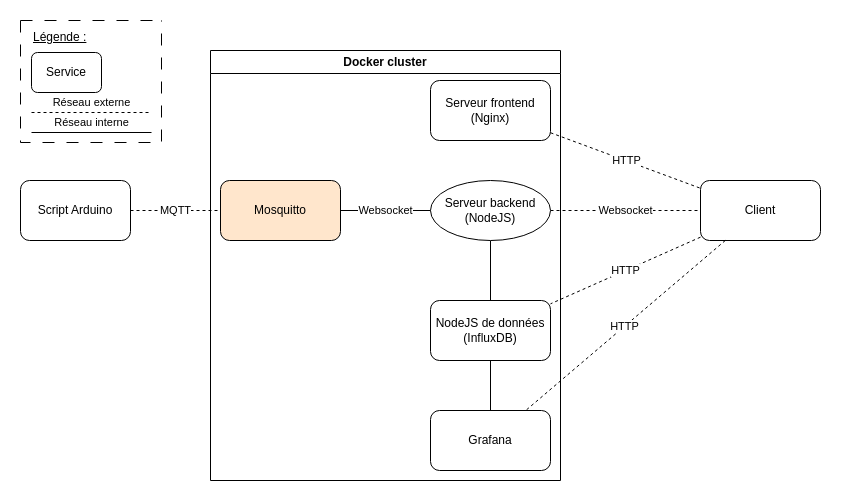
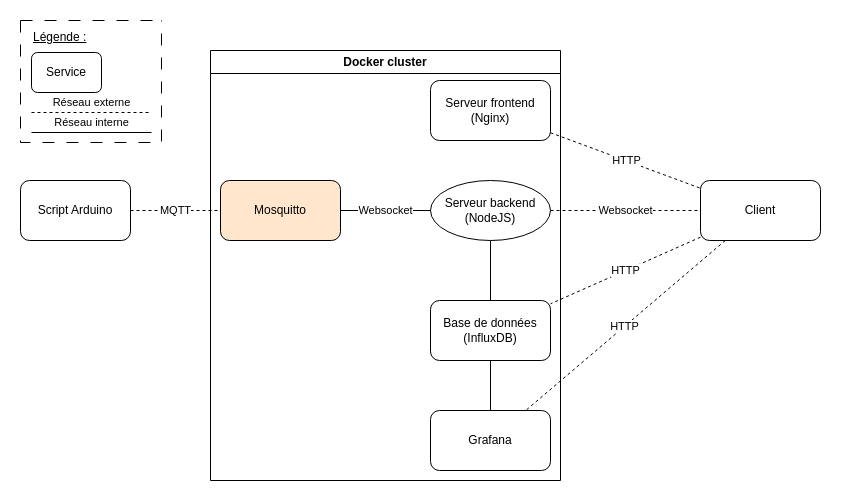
  <mxCell id="0" />
  <mxCell id="1" parent="0" />
  <mxCell id="2" value="MQTT" style="edgeStyle=none;html=1;dashed=1;endArrow=none;endFill=0;" parent="1" source="3" target="15" edge="1"><mxGeometry x="0.005" relative="1" as="geometry"><mxPoint as="offset" /></mxGeometry></mxCell>
  <mxCell id="3" value="Script Arduino" style="rounded=1;whiteSpace=wrap;html=1;" parent="1" vertex="1"><mxGeometry y="180" width="110" height="60" as="geometry" x="20" /></mxCell>
  <mxCell id="4" value="Client" style="rounded=1;whiteSpace=wrap;html=1;" parent="1" vertex="1"><mxGeometry x="700" y="180" width="120" height="60" as="geometry" /></mxCell>
  <mxCell id="5" value="HTTP" style="edgeStyle=none;html=1;dashed=1;endArrow=none;endFill=0;" parent="1" source="13" target="4" edge="1"><mxGeometry x="0.011" relative="1" as="geometry"><mxPoint x="840" y="300" as="sourcePoint" /><mxPoint x="940" y="300" as="targetPoint" /><mxPoint as="offset" /></mxGeometry></mxCell>
  <mxCell id="6" value="&lt;span style=&quot;color: rgb(0, 0, 0);&quot;&gt;Websocket&lt;/span&gt;" style="edgeStyle=none;html=1;dashed=1;endArrow=none;endFill=0;" parent="1" source="12" target="4" edge="1"><mxGeometry relative="1" as="geometry"><mxPoint x="560" y="142" as="sourcePoint" /><mxPoint x="880" y="208" as="targetPoint" /><mxPoint as="offset" /></mxGeometry></mxCell>
  <mxCell id="7" value="&lt;span style=&quot;color: rgb(0, 0, 0);&quot;&gt;HTTP&lt;/span&gt;" style="edgeStyle=none;html=1;dashed=1;endArrow=none;endFill=0;" parent="1" source="4" target="16" edge="1"><mxGeometry x="0.008" relative="1" as="geometry"><mxPoint x="560" y="220" as="sourcePoint" /><mxPoint x="880" y="220" as="targetPoint" /><mxPoint as="offset" /></mxGeometry></mxCell>
  <mxCell id="8" value="HTTP" style="edgeStyle=none;html=1;dashed=1;endArrow=none;endFill=0;" parent="1" source="4" target="10" edge="1"><mxGeometry x="0.005" relative="1" as="geometry"><mxPoint x="889" y="250" as="sourcePoint" /><mxPoint x="551" y="450" as="targetPoint" /><mxPoint as="offset" /></mxGeometry></mxCell>
  <mxCell id="9" value="Docker cluster" style="swimlane;whiteSpace=wrap;html=1;" parent="1" vertex="1"><mxGeometry x="210" y="50" width="350" height="430" as="geometry"><mxRectangle x="190" width="120" height="30" as="alternateBounds" /></mxGeometry></mxCell>
- <mxCell id="10" value="NodeJS de données (InfluxDB)" style="rounded=1;whiteSpace=wrap;html=1;" parent="9" vertex="1"><mxGeometry x="220" y="250" width="120" height="60" as="geometry" /></mxCell>
+ <mxCell id="10" value="Base de données (InfluxDB)" style="rounded=1;whiteSpace=wrap;html=1;" parent="9" vertex="1"><mxGeometry x="220" y="250" width="120" height="60" as="geometry" /></mxCell>
  <mxCell id="11" value="" style="edgeStyle=none;html=1;endArrow=none;endFill=0;" parent="9" source="12" target="10" edge="1"><mxGeometry relative="1" as="geometry"><mxPoint x="170" y="210" as="sourcePoint" /><mxPoint as="offset" /></mxGeometry></mxCell>
  <mxCell id="12" value="Serveur backend (NodeJS)" style="ellipse;whiteSpace=wrap;html=1;" parent="9" vertex="1"><mxGeometry x="220" y="130" width="120" height="60" as="geometry" /></mxCell>
  <mxCell id="13" value="Serveur frontend (Nginx)" style="rounded=1;whiteSpace=wrap;html=1;" parent="9" vertex="1"><mxGeometry x="220" y="30" width="120" height="60" as="geometry" /></mxCell>
  <mxCell id="14" value="Websocket" style="edgeStyle=none;html=1;endArrow=none;endFill=0;" parent="9" source="15" target="12" edge="1"><mxGeometry relative="1" as="geometry"><mxPoint as="offset" /></mxGeometry></mxCell>
  <mxCell id="15" value="Mosquitto" style="rounded=1;whiteSpace=wrap;html=1;fillColor=#ffe6cc;" parent="9" vertex="1"><mxGeometry x="10" y="130" width="120" height="60" as="geometry" /></mxCell>
  <mxCell id="16" value="Grafana" style="rounded=1;whiteSpace=wrap;html=1;" parent="9" vertex="1"><mxGeometry x="220" y="360" width="120" height="60" as="geometry" /></mxCell>
  <mxCell id="17" value="" style="edgeStyle=none;html=1;endArrow=none;endFill=0;" parent="9" source="16" target="10" edge="1"><mxGeometry relative="1" as="geometry"><mxPoint x="290" y="200" as="sourcePoint" /><mxPoint x="290" y="280" as="targetPoint" /><mxPoint as="offset" /></mxGeometry></mxCell>
  <mxCell id="18" value="" style="swimlane;startSize=0;dashed=1;dashPattern=12 12;" vertex="1" parent="1"><mxGeometry width="141" height="122" as="geometry" x="20" y="20" /></mxCell>
  <mxCell id="19" value="Réseau externe" style="edgeStyle=none;html=1;dashed=1;endArrow=none;endFill=0;" parent="18" edge="1"><mxGeometry y="10" relative="1" as="geometry"><mxPoint as="offset" /><mxPoint x="11" y="92" as="sourcePoint" /><mxPoint x="131" y="92" as="targetPoint" /></mxGeometry></mxCell>
  <mxCell id="20" value="Réseau interne" style="edgeStyle=none;html=1;endArrow=none;endFill=0;" parent="18" edge="1"><mxGeometry y="10" relative="1" as="geometry"><mxPoint as="offset" /><mxPoint x="11" y="112" as="sourcePoint" /><mxPoint x="131" y="112" as="targetPoint" /></mxGeometry></mxCell>
  <mxCell id="21" value="Service" style="rounded=1;whiteSpace=wrap;html=1;" parent="18" vertex="1"><mxGeometry x="11" y="32" width="70" height="40" as="geometry" /></mxCell>
  <mxCell id="22" value="&lt;u&gt;Légende :&lt;/u&gt;" style="text;html=1;align=left;verticalAlign=middle;resizable=0;points=[];autosize=1;strokeColor=none;fillColor=none;" parent="18" vertex="1"><mxGeometry x="11" y="2" width="80" height="30" as="geometry" /></mxCell>
